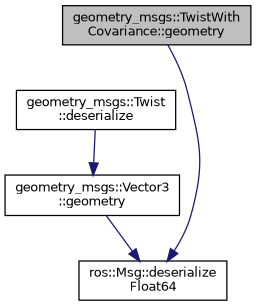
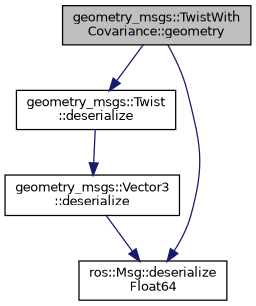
  digraph {
    rankdir=TB
    node [color=black fillcolor=white fontname=Helvetica fontsize=10 shape=record style=filled]
    edge [color=midnightblue fontname=Helvetica fontsize=10 labelfontname=Helvetica labelfontsize=10 style=solid]
    n1 [fillcolor=grey75 fontcolor=black height=0.2 label="geometry_msgs::TwistWith\lCovariance::geometry" width=0.4]
    n2 [height=0.2 label="geometry_msgs::Twist\l::deserialize" width=0.4]
    n3 [height=0.2 label="ros::Msg::deserialize\lFloat64" width=0.4]
-   n4 [height=0.2 label="geometry_msgs::Vector3\l::geometry" width=0.4]
+   n4 [height=0.2 label="geometry_msgs::Vector3\l::deserialize" width=0.4]
+   n1 -> n2
    n1 -> n3
    n2 -> n4
    n4 -> n3
  }
